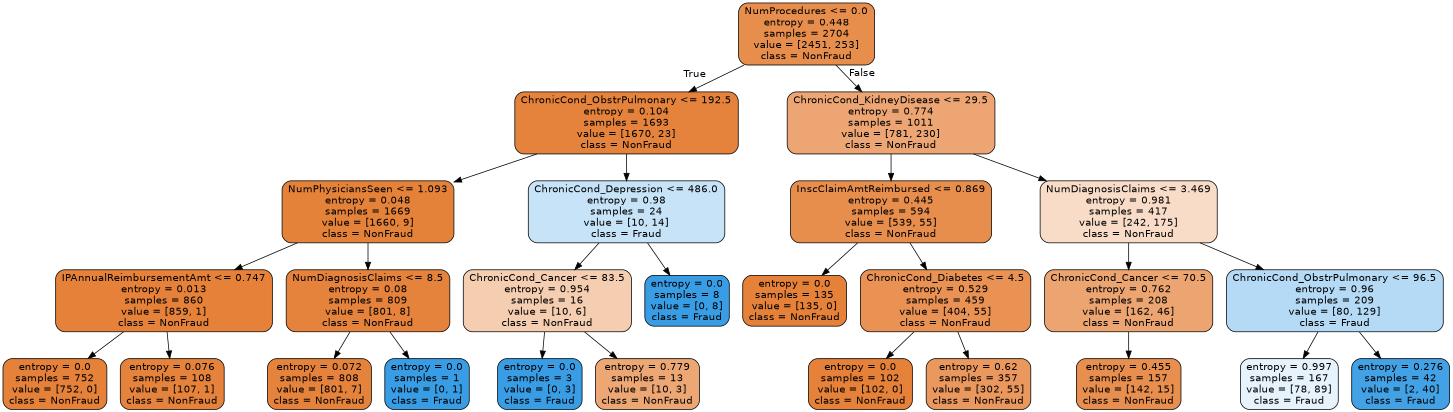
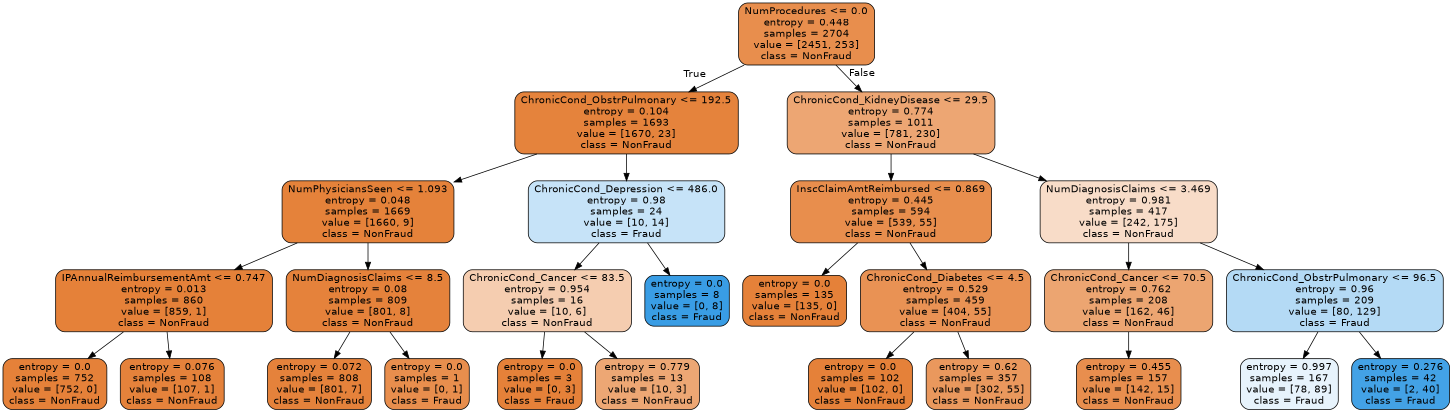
  digraph {
    fontname="DejaVu Sans"
    node [color=black fillcolor="#e58139" fontname="DejaVu Sans" shape=box style="filled, rounded"]
    edge [fontname="DejaVu Sans"]
    n1 [fillcolor="#e88e4d" label="NumProcedures <= 0.0\nentropy = 0.448\nsamples = 2704\nvalue = [2451, 253]\nclass = NonFraud"]
    n2 [fillcolor="#e5833c" label="ChronicCond_ObstrPulmonary <= 192.5\nentropy = 0.104\nsamples = 1693\nvalue = [1670, 23]\nclass = NonFraud"]
    n3 [fillcolor="#eda673" label="ChronicCond_KidneyDisease <= 29.5\nentropy = 0.774\nsamples = 1011\nvalue = [781, 230]\nclass = NonFraud"]
    n4 [fillcolor="#e5823a" label="NumPhysiciansSeen <= 1.093\nentropy = 0.048\nsamples = 1669\nvalue = [1660, 9]\nclass = NonFraud"]
    n5 [fillcolor="#c6e3f8" label="ChronicCond_Depression <= 486.0\nentropy = 0.98\nsamples = 24\nvalue = [10, 14]\nclass = Fraud"]
    n6 [fillcolor="#e88e4d" label="InscClaimAmtReimbursed <= 0.869\nentropy = 0.445\nsamples = 594\nvalue = [539, 55]\nclass = NonFraud"]
    n7 [fillcolor="#f8dcc8" label="NumDiagnosisClaims <= 3.469\nentropy = 0.981\nsamples = 417\nvalue = [242, 175]\nclass = NonFraud"]
    n8 [label="IPAnnualReimbursementAmt <= 0.747\nentropy = 0.013\nsamples = 860\nvalue = [859, 1]\nclass = NonFraud"]
    n9 [fillcolor="#e5823b" label="NumDiagnosisClaims <= 8.5\nentropy = 0.08\nsamples = 809\nvalue = [801, 8]\nclass = NonFraud"]
    n10 [fillcolor="#f5cdb0" label="ChronicCond_Cancer <= 83.5\nentropy = 0.954\nsamples = 16\nvalue = [10, 6]\nclass = NonFraud"]
    n11 [fillcolor="#399de5" label="entropy = 0.0\nsamples = 8\nvalue = [0, 8]\nclass = Fraud"]
    n12 [label="entropy = 0.0\nsamples = 752\nvalue = [752, 0]\nclass = NonFraud"]
    n13 [fillcolor="#e5823b" label="entropy = 0.076\nsamples = 108\nvalue = [107, 1]\nclass = NonFraud"]
    n14 [fillcolor="#e5823b" label="entropy = 0.072\nsamples = 808\nvalue = [801, 7]\nclass = NonFraud"]
-   n15 [fillcolor="#399de5" label="entropy = 0.0\nsamples = 1\nvalue = [0, 1]\nclass = Fraud"]
-   n16 [fillcolor="#399de5" label="entropy = 0.0\nsamples = 3\nvalue = [0, 3]\nclass = Fraud"]
+   n15 [fillcolor="#e88e4d" label="entropy = 0.0\nsamples = 1\nvalue = [0, 1]\nclass = Fraud"]
+   n16 [label="entropy = 0.0\nsamples = 3\nvalue = [0, 3]\nclass = Fraud"]
    n17 [fillcolor="#eda774" label="entropy = 0.779\nsamples = 13\nvalue = [10, 3]\nclass = NonFraud"]
    n18 [label="entropy = 0.0\nsamples = 135\nvalue = [135, 0]\nclass = NonFraud"]
    n19 [fillcolor="#e99254" label="ChronicCond_Diabetes <= 4.5\nentropy = 0.529\nsamples = 459\nvalue = [404, 55]\nclass = NonFraud"]
    n20 [fillcolor="#eca571" label="ChronicCond_Cancer <= 70.5\nentropy = 0.762\nsamples = 208\nvalue = [162, 46]\nclass = NonFraud"]
    n21 [fillcolor="#b4daf5" label="ChronicCond_ObstrPulmonary <= 96.5\nentropy = 0.96\nsamples = 209\nvalue = [80, 129]\nclass = Fraud"]
    n22 [label="entropy = 0.0\nsamples = 102\nvalue = [102, 0]\nclass = NonFraud"]
    n23 [fillcolor="#ea985d" label="entropy = 0.62\nsamples = 357\nvalue = [302, 55]\nclass = NonFraud"]
    n24 [fillcolor="#e88e4e" label="entropy = 0.455\nsamples = 157\nvalue = [142, 15]\nclass = NonFraud"]
    n25 [fillcolor="#e7f3fc" label="entropy = 0.997\nsamples = 167\nvalue = [78, 89]\nclass = Fraud"]
    n26 [fillcolor="#43a2e6" label="entropy = 0.276\nsamples = 42\nvalue = [2, 40]\nclass = Fraud"]
    n1 -> n2 [headlabel=True labelangle=45 labeldistance=2.5]
    n1 -> n3 [headlabel=False labelangle=-45 labeldistance=2.5]
    n2 -> n4
    n2 -> n5
    n3 -> n6
    n3 -> n7
    n4 -> n8
    n4 -> n9
    n5 -> n10
    n5 -> n11
    n6 -> n18
    n6 -> n19
    n7 -> n20
    n7 -> n21
    n8 -> n12
    n8 -> n13
    n9 -> n14
    n9 -> n15
    n10 -> n16
    n10 -> n17
    n19 -> n22
    n19 -> n23
    n20 -> n24
    n21 -> n25
    n21 -> n26
  }
